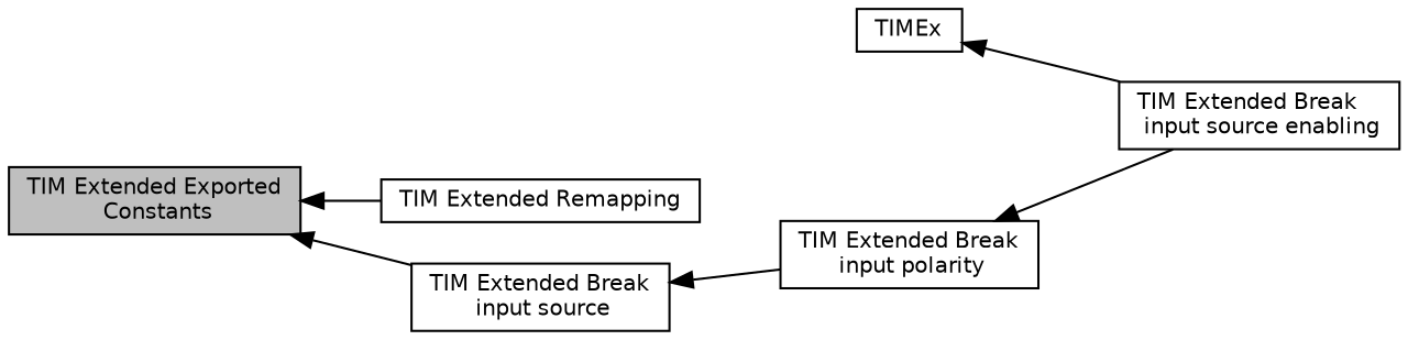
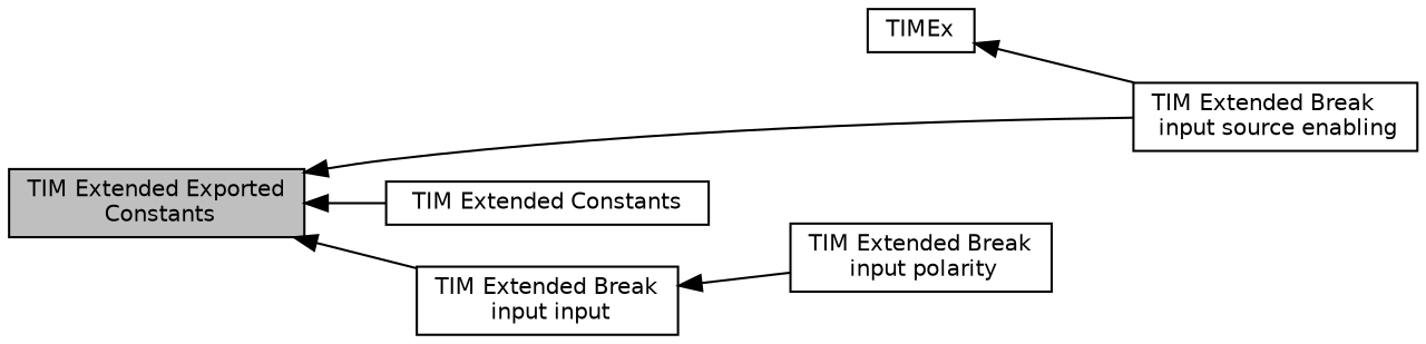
  digraph {
    rankdir=LR
    node [color=black fillcolor=white fontname=Helvetica fontsize=10 shape=box style=filled]
    edge [dir=back fontname=Helvetica fontsize=10 labelfontname=Helvetica labelfontsize=10 shape=plaintext style=solid]
    n1 [height=0.2 label=TIMEx width=0.4]
    n2 [height=0.2 label="TIM Extended Break\l input source enabling" width=0.4]
    n3 [fillcolor=grey75 fontcolor=black height=0.2 label="TIM Extended Exported\l Constants" width=0.4]
-   n4 [height=0.2 label="TIM Extended Remapping" width=0.4]
-   n5 [height=0.2 label="TIM Extended Break\l input source" width=0.4]
+   n4 [height=0.2 label="TIM Extended Constants" width=0.4]
+   n5 [height=0.2 label="TIM Extended Break\l input input" width=0.4]
    n6 [height=0.2 label="TIM Extended Break\l input polarity" width=0.4]
    n1 -> n2
-   n6 -> n2
+   n3 -> n2
    n3 -> n4
    n3 -> n5
    n5 -> n6
  }
